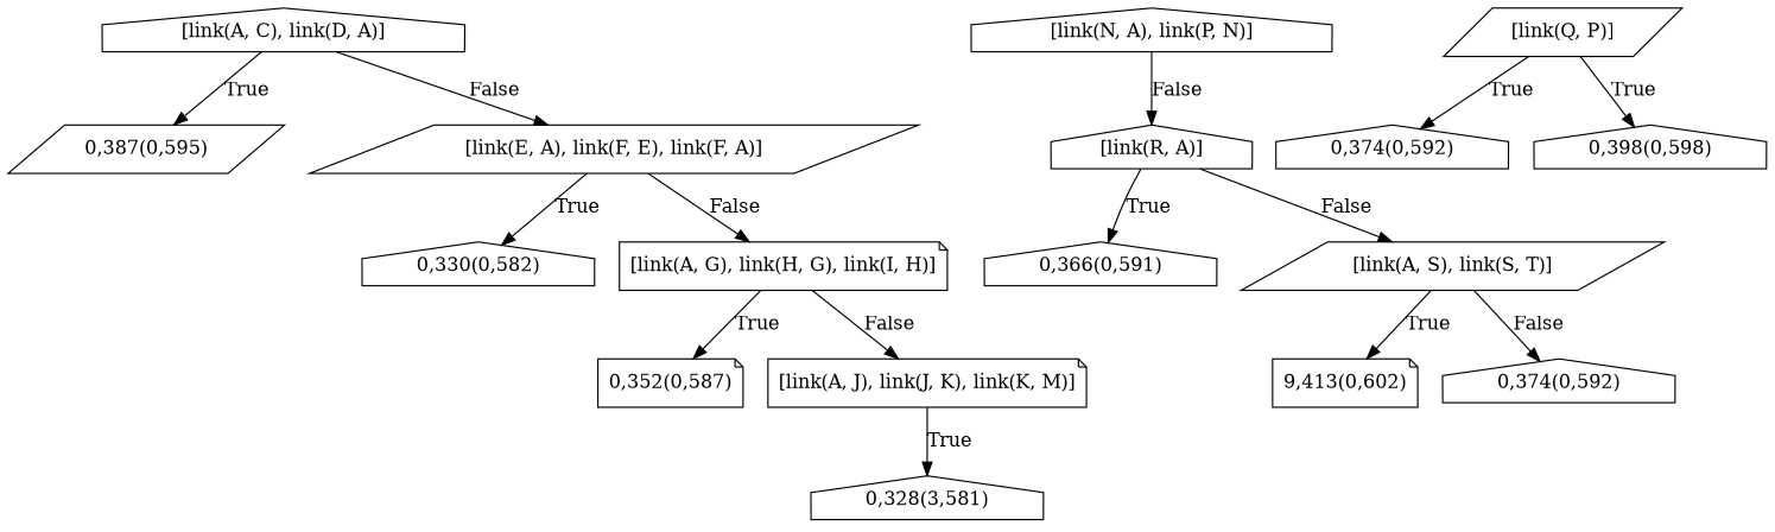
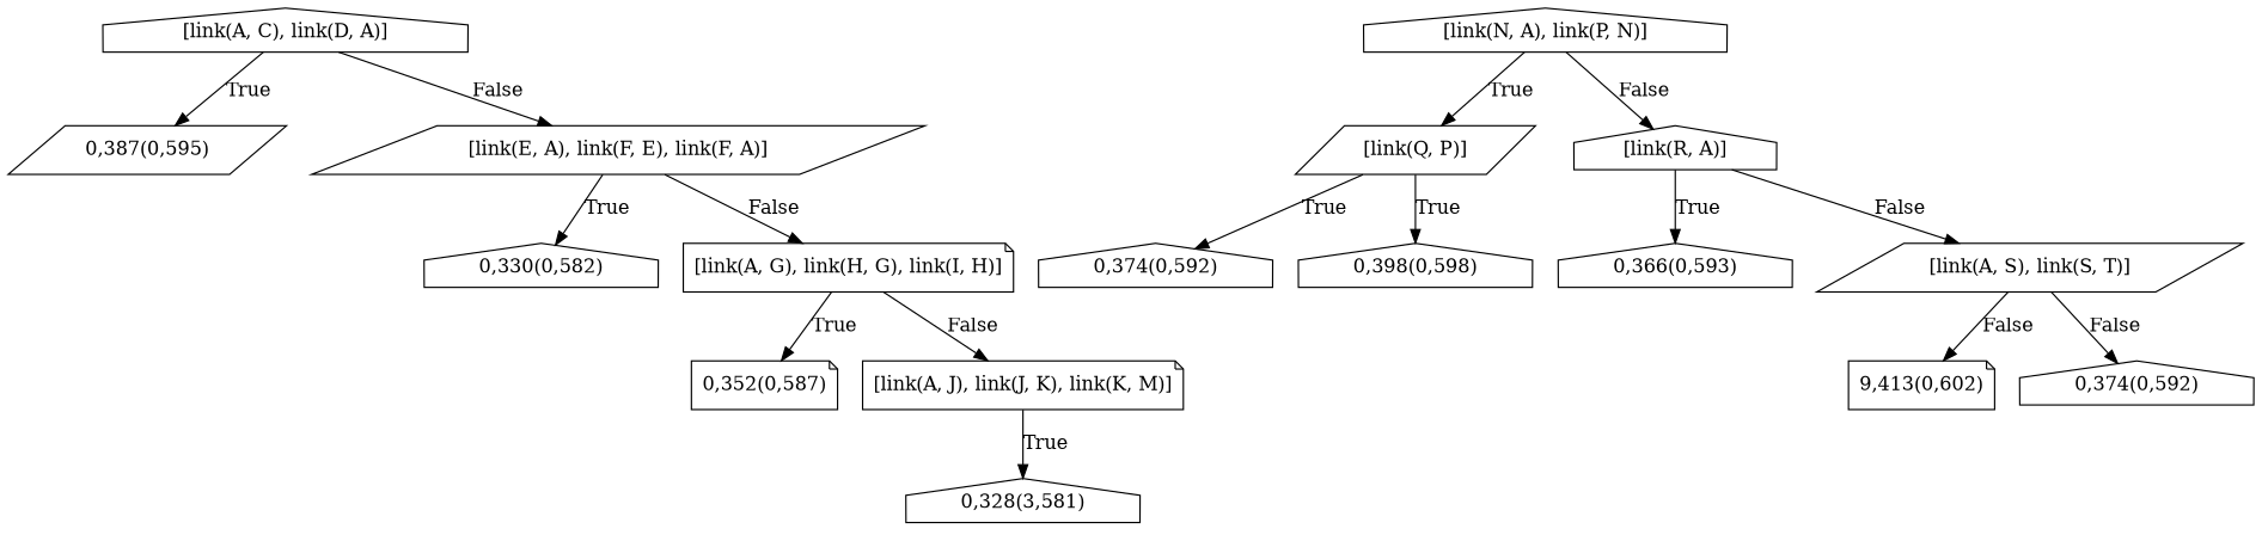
  digraph {
    node [shape=house]
    n1 [label="[link(A, C), link(D, A)]"]
    n2 [label="0,387(0,595)" shape=parallelogram]
    n3 [label="[link(E, A), link(F, E), link(F, A)]" shape=parallelogram]
    n4 [label="0,330(0,582)"]
    n5 [label="[link(A, G), link(H, G), link(I, H)]" shape=note]
    n6 [label="0,352(0,587)" shape=note]
    n7 [label="[link(A, J), link(J, K), link(K, M)]" shape=note]
    n8 [label="0,328(3,581)"]
    n9 [label="[link(N, A), link(P, N)]"]
    n10 [label="[link(Q, P)]" shape=parallelogram]
    n11 [label="[link(R, A)]"]
    n12 [label="0,374(0,592)"]
    n13 [label="0,398(0,598)"]
-   n14 [label="0,366(0,591)"]
+   n14 [label="0,366(0,593)"]
    n15 [label="[link(A, S), link(S, T)]" shape=parallelogram]
    n16 [label="9,413(0,602)" shape=note]
    n17 [label="0,374(0,592)"]
    n1 -> n2 [label=True]
    n1 -> n3 [label=False]
    n3 -> n4 [label=True]
    n3 -> n5 [label=False]
    n5 -> n6 [label=True]
    n5 -> n7 [label=False]
    n7 -> n8 [label=True]
+   n9 -> n10 [label=True]
    n9 -> n11 [label=False]
    n10 -> n12 [label=True]
    n10 -> n13 [label=True]
    n11 -> n14 [label=True]
    n11 -> n15 [label=False]
-   n15 -> n16 [label=True]
+   n15 -> n16 [label=False]
    n15 -> n17 [label=False]
  }
